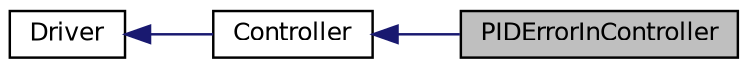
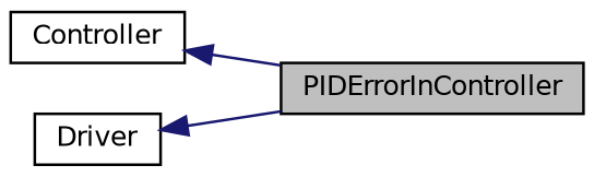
  digraph {
    rankdir=LR
    node [color=black fillcolor=white fontname=Helvetica fontsize=10 shape=record style=filled]
    edge [color=midnightblue dir=back fontname=Helvetica fontsize=10 labelfontname=Helvetica labelfontsize=10 style=solid]
    n1 [fillcolor=grey75 fontcolor=black height=0.2 label=PIDErrorInController width=0.4]
    n2 [height=0.2 label=Controller width=0.4]
    n3 [height=0.2 label=Driver width=0.4]
    n2 -> n1
-   n3 -> n2
+   n3 -> n1
  }
